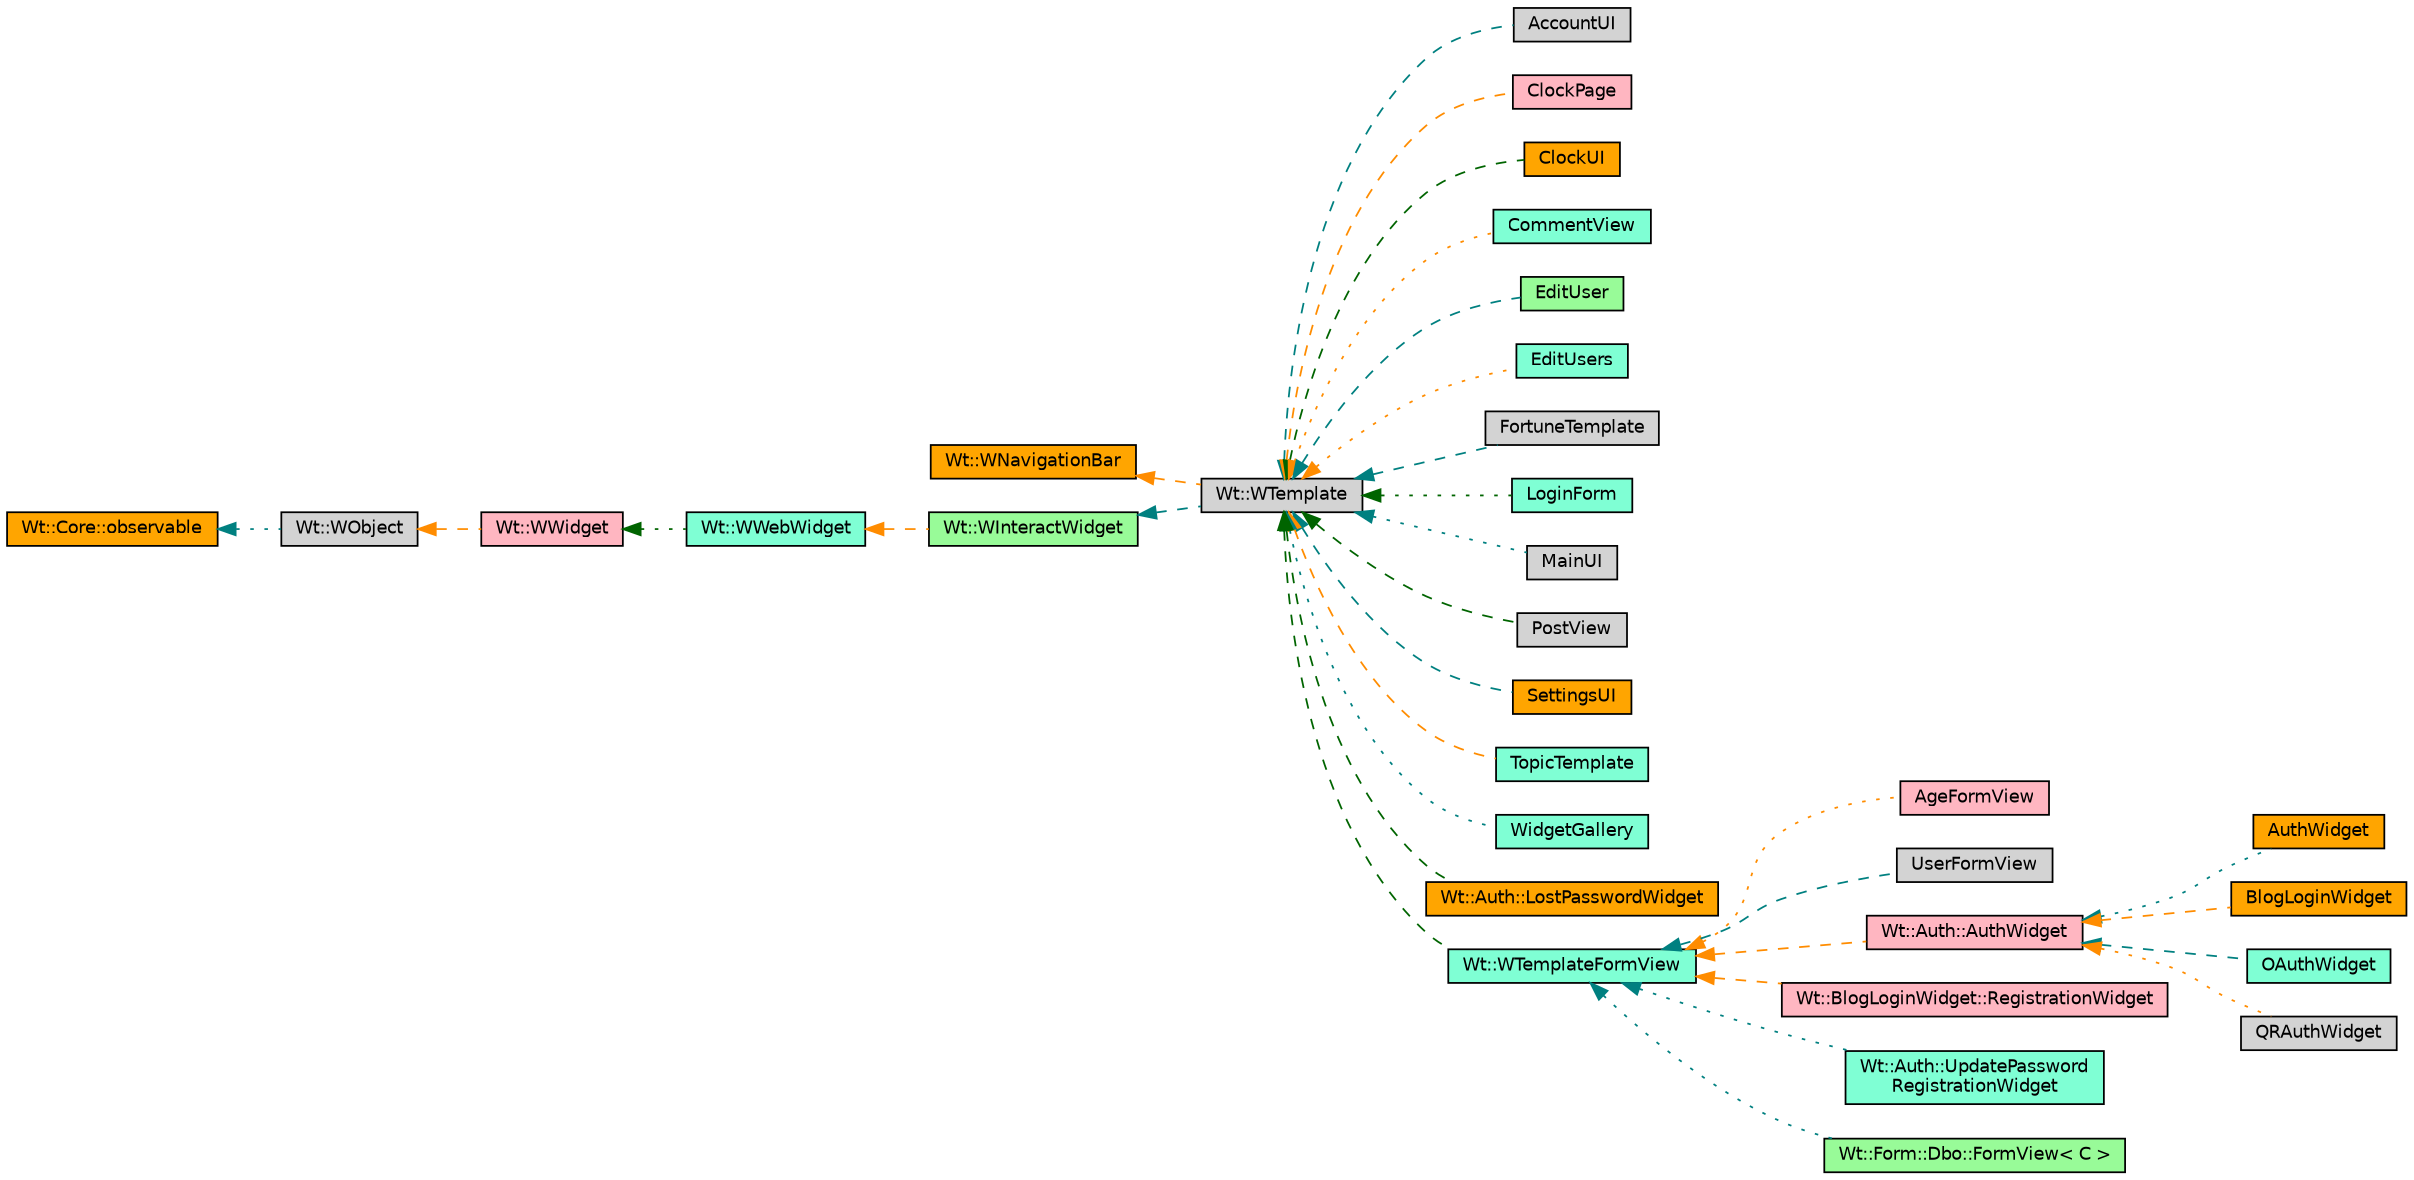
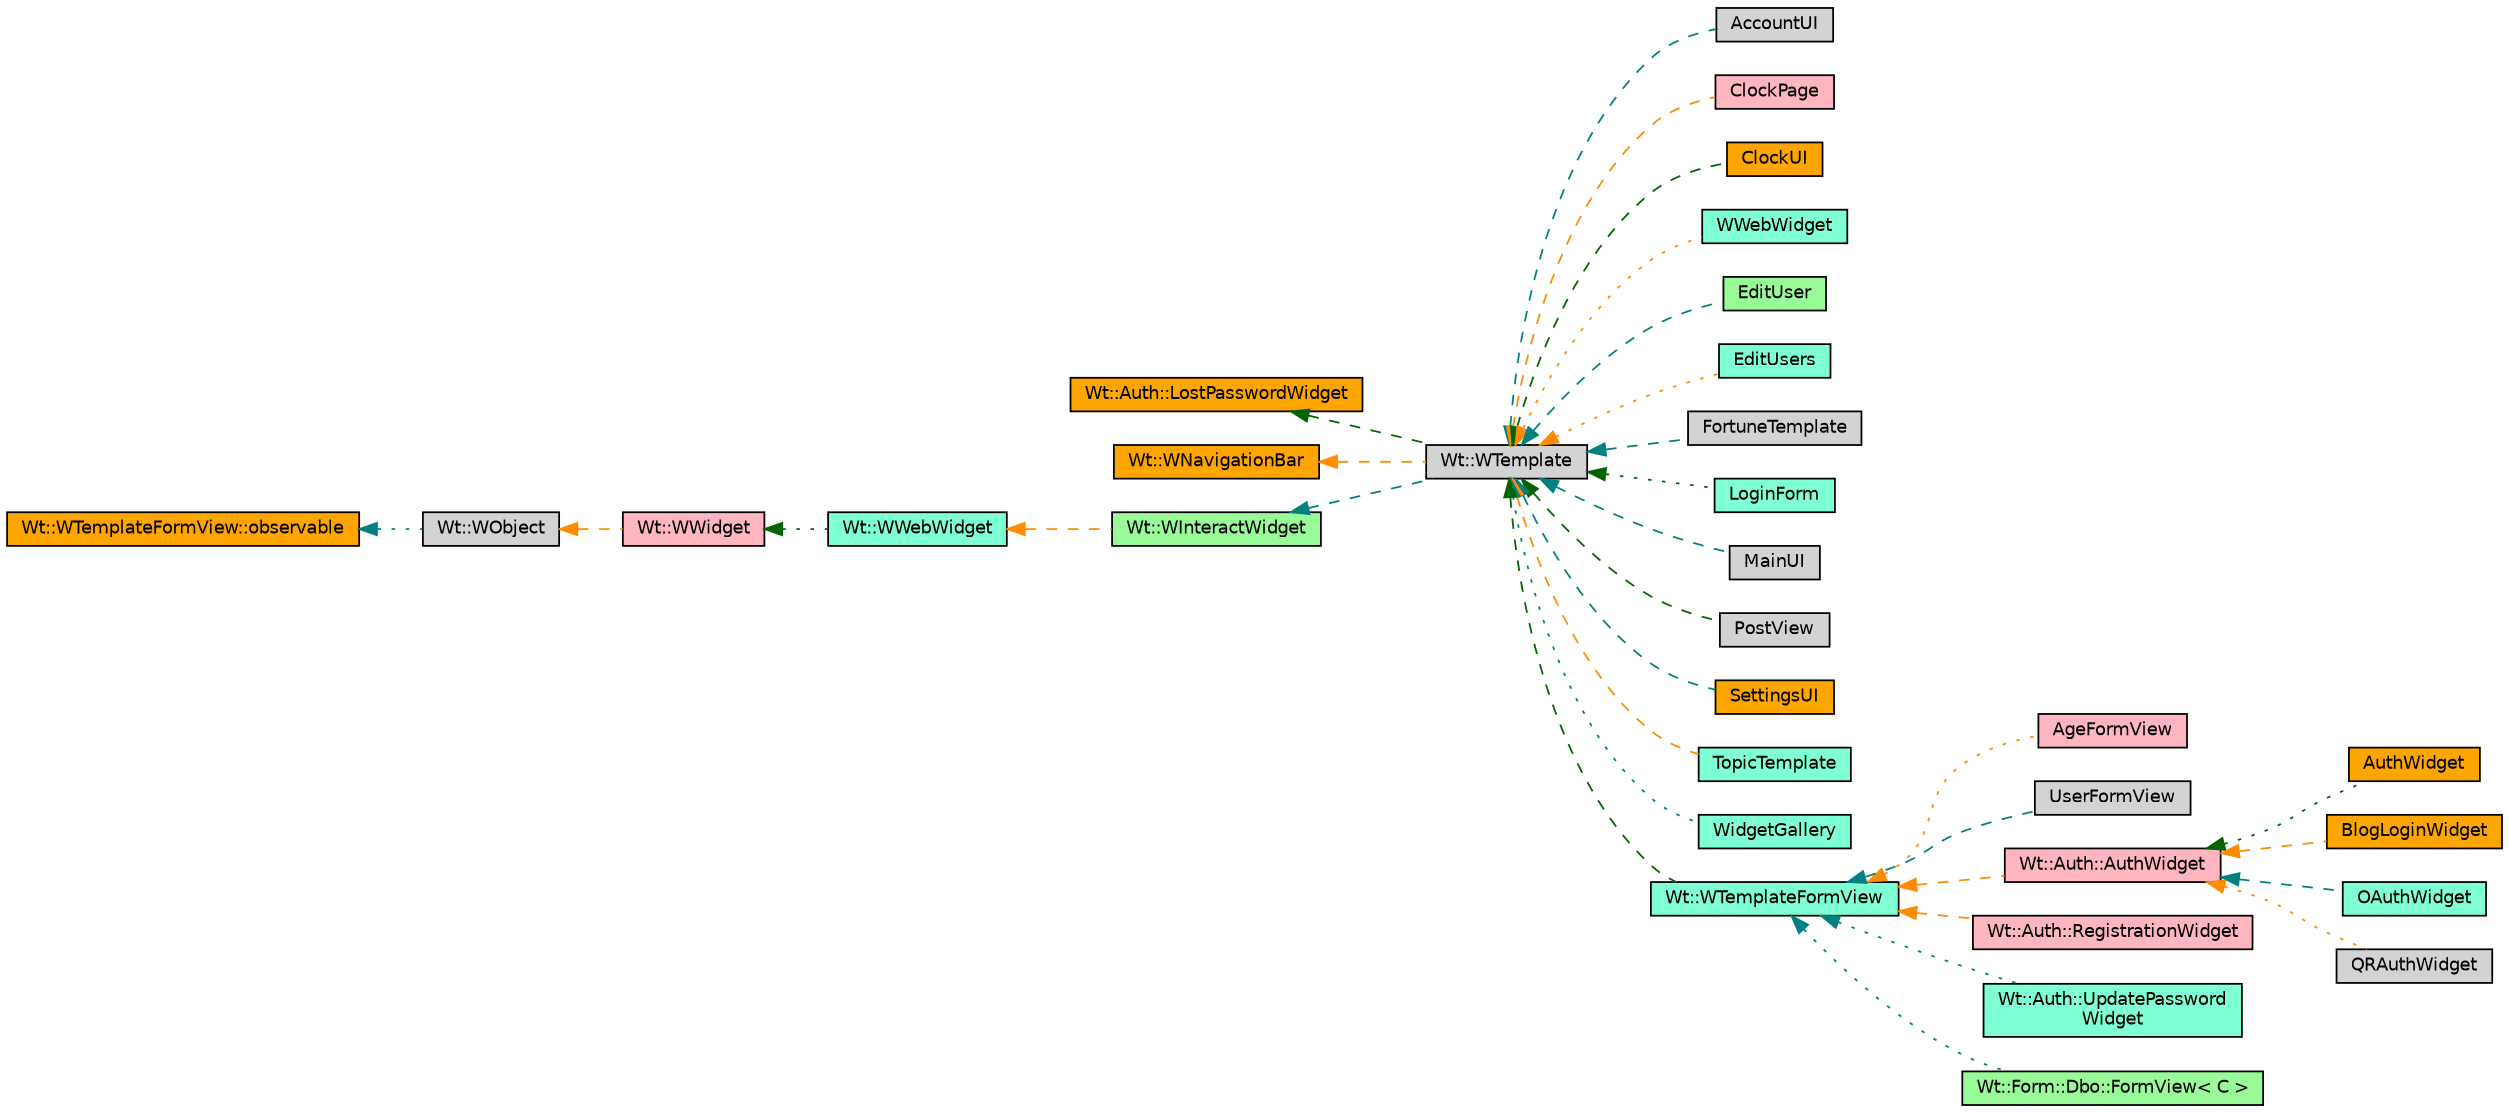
  digraph {
    rankdir=LR
    node [color=black fillcolor=aquamarine fontname=Helvetica fontsize=10 shape=record style=filled]
    edge [color=teal dir=back fontname=Helvetica fontsize=10 labelfontname=Helvetica labelfontsize=10 style=dashed]
    n1 [fillcolor=lightgrey fontcolor=black height=0.2 label="Wt::WTemplate" width=0.4]
    n2 [fillcolor=lightgrey height=0.2 label=AccountUI width=0.4]
    n3 [fillcolor=lightpink height=0.2 label=ClockPage width=0.4]
    n4 [fillcolor=orange height=0.2 label=ClockUI width=0.4]
-   n5 [height=0.2 label=CommentView width=0.4]
+   n5 [height=0.2 label=WWebWidget width=0.4]
    n6 [fillcolor=palegreen height=0.2 label=EditUser width=0.4]
    n7 [height=0.2 label=EditUsers width=0.4]
    n8 [fillcolor=lightgrey height=0.2 label=FortuneTemplate width=0.4]
    n9 [height=0.2 label=LoginForm width=0.4]
    n10 [fillcolor=lightgrey height=0.2 label=MainUI width=0.4]
    n11 [fillcolor=lightgrey height=0.2 label=PostView width=0.4]
    n12 [fillcolor=orange height=0.2 label=SettingsUI width=0.4]
    n13 [height=0.2 label=TopicTemplate width=0.4]
    n14 [height=0.2 label=WidgetGallery width=0.4]
    n15 [fillcolor=orange height=0.2 label="Wt::Auth::LostPasswordWidget" width=0.4]
    n16 [height=0.2 label="Wt::WTemplateFormView" width=0.4]
    n17 [fillcolor=orange height=0.2 label="Wt::WNavigationBar" width=0.4]
    n18 [fillcolor=lightpink height=0.2 label=AgeFormView width=0.4]
    n19 [fillcolor=lightgrey height=0.2 label=UserFormView width=0.4]
    n20 [fillcolor=lightpink height=0.2 label="Wt::Auth::AuthWidget" width=0.4]
-   n21 [fillcolor=lightpink height=0.2 label="Wt::BlogLoginWidget::RegistrationWidget" width=0.4]
-   n22 [height=0.2 label="Wt::Auth::UpdatePassword\lRegistrationWidget" width=0.4]
+   n21 [fillcolor=lightpink height=0.2 label="Wt::Auth::RegistrationWidget" width=0.4]
+   n22 [height=0.2 label="Wt::Auth::UpdatePassword\lWidget" width=0.4]
    n23 [fillcolor=palegreen height=0.2 label="Wt::Form::Dbo::FormView\< C \>" width=0.4]
    n24 [fillcolor=palegreen height=0.2 label="Wt::WInteractWidget" width=0.4]
    n25 [height=0.2 label="Wt::WWebWidget" width=0.4]
    n26 [fillcolor=lightpink height=0.2 label="Wt::WWidget" width=0.4]
    n27 [fillcolor=lightgrey height=0.2 label="Wt::WObject" width=0.4]
-   n28 [fillcolor=orange height=0.2 label="Wt::Core::observable" width=0.4]
+   n28 [fillcolor=orange height=0.2 label="Wt::WTemplateFormView::observable" width=0.4]
    n29 [fillcolor=orange height=0.2 label=AuthWidget width=0.4]
    n30 [fillcolor=orange height=0.2 label=BlogLoginWidget width=0.4]
    n31 [height=0.2 label=OAuthWidget width=0.4]
    n32 [fillcolor=lightgrey height=0.2 label=QRAuthWidget width=0.4]
    n1 -> n2
    n1 -> n3 [color=darkorange]
    n1 -> n4 [color=darkgreen]
    n1 -> n5 [color=darkorange style=dotted]
    n1 -> n6
    n1 -> n7 [color=darkorange style=dotted]
    n1 -> n8
    n1 -> n9 [color=darkgreen style=dotted]
-   n1 -> n10 [style=dotted]
+   n1 -> n10
    n1 -> n11 [color=darkgreen]
    n1 -> n12
    n1 -> n13 [color=darkorange]
    n1 -> n14 [style=dotted]
-   n1 -> n15 [color=darkgreen]
+   n15 -> n1 [color=darkgreen]
    n1 -> n16 [color=darkgreen]
    n16 -> n18 [color=darkorange style=dotted]
    n16 -> n19
    n16 -> n20 [color=darkorange]
    n16 -> n21 [color=darkorange]
    n16 -> n22 [style=dotted]
    n16 -> n23 [style=dotted]
    n17 -> n1 [color=darkorange]
-   n20 -> n29 [style=dotted]
+   n20 -> n29 [color=darkgreen style=dotted]
    n20 -> n30 [color=darkorange]
    n20 -> n31
    n20 -> n32 [color=darkorange style=dotted]
    n24 -> n1
    n25 -> n24 [color=darkorange]
    n26 -> n25 [color=darkgreen style=dotted]
    n27 -> n26 [color=darkorange]
    n28 -> n27 [style=dotted]
  }
